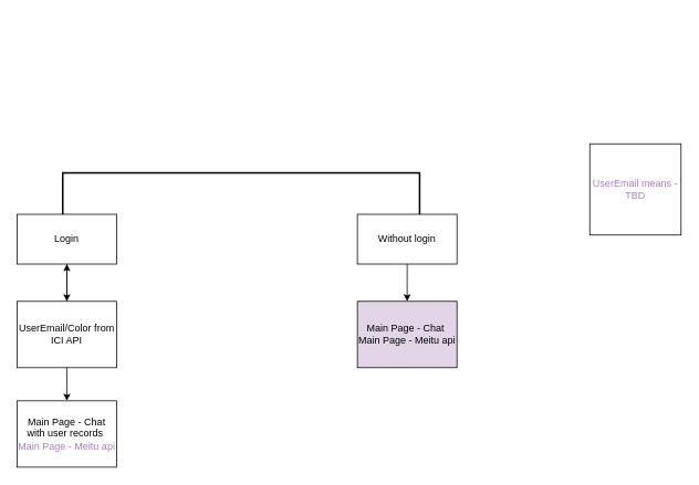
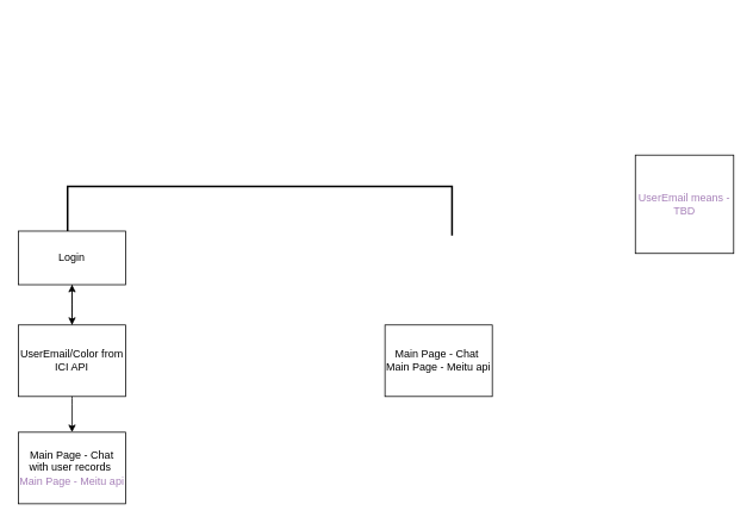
  <mxCell id="0" />
  <mxCell id="1" parent="0" />
  <mxCell id="2" value="" style="strokeWidth=2;html=1;shape=mxgraph.flowchart.annotation_1;align=left;pointerEvents=1;rotation=90;" vertex="1" parent="1"><mxGeometry x="262.5" y="20.5" width="55" height="430" as="geometry" /></mxCell>
  <mxCell id="3" value="Login" style="rounded=0;whiteSpace=wrap;html=1;" vertex="1" parent="1"><mxGeometry x="20" y="258" width="120" height="60" as="geometry" /></mxCell>
- <mxCell id="4" value="Without login" style="rounded=0;whiteSpace=wrap;html=1;" vertex="1" parent="1"><mxGeometry x="430" y="258" width="120" height="60" as="geometry" /></mxCell>
- <mxCell id="5" value="Main Page - Chat&amp;nbsp;&lt;br&gt;Main Page - Meitu api" style="rounded=0;whiteSpace=wrap;html=1;fillColor=#e1d5e7;" vertex="1" parent="1"><mxGeometry x="430" y="363" width="120" height="80" as="geometry" /></mxCell>
- <mxCell id="6" value="" style="curved=1;endArrow=classic;html=1;rounded=0;exitX=0.5;exitY=1;exitDx=0;exitDy=0;entryX=0.5;entryY=0;entryDx=0;entryDy=0;" edge="1" parent="1" source="4" target="5"><mxGeometry width="50" height="50" relative="1" as="geometry"><mxPoint x="360" y="508" as="sourcePoint" /><mxPoint x="300" y="368" as="targetPoint" /><Array as="points" /></mxGeometry></mxCell>
+ <mxCell id="5" value="Main Page - Chat&amp;nbsp;&lt;br&gt;Main Page - Meitu api" style="rounded=0;whiteSpace=wrap;html=1;" vertex="1" parent="1"><mxGeometry x="430" y="363" width="120" height="80" as="geometry" /></mxCell>
  <mxCell id="7" value="" style="edgeStyle=orthogonalEdgeStyle;rounded=0;orthogonalLoop=1;jettySize=auto;html=1;" edge="1" parent="1" source="8" target="3"><mxGeometry relative="1" as="geometry" /></mxCell>
  <mxCell id="8" value="UserEmail/Color from ICI API" style="rounded=0;whiteSpace=wrap;html=1;" vertex="1" parent="1"><mxGeometry x="20" y="363" width="120" height="80" as="geometry" /></mxCell>
  <mxCell id="9" value="" style="curved=1;endArrow=classic;html=1;rounded=0;exitX=0.5;exitY=1;exitDx=0;exitDy=0;entryX=0.5;entryY=0;entryDx=0;entryDy=0;" edge="1" parent="1" source="3" target="8"><mxGeometry width="50" height="50" relative="1" as="geometry"><mxPoint x="500" y="328" as="sourcePoint" /><mxPoint x="500" y="373" as="targetPoint" /><Array as="points"><mxPoint x="80" y="343" /></Array></mxGeometry></mxCell>
  <mxCell id="10" value="Main Page - Chat with user records&amp;nbsp;&lt;br&gt;&lt;font color=&quot;#a680b8&quot;&gt;Main Page - Meitu api&lt;/font&gt;" style="rounded=0;whiteSpace=wrap;html=1;" vertex="1" parent="1"><mxGeometry x="20" y="483" width="120" height="80" as="geometry" /></mxCell>
  <mxCell id="11" value="" style="curved=1;endArrow=classic;html=1;rounded=0;entryX=0.5;entryY=0;entryDx=0;entryDy=0;exitX=0.5;exitY=1;exitDx=0;exitDy=0;" edge="1" parent="1" source="8" target="10"><mxGeometry width="50" height="50" relative="1" as="geometry"><mxPoint x="170" y="413" as="sourcePoint" /><mxPoint x="90" y="373" as="targetPoint" /><Array as="points" /></mxGeometry></mxCell>
  <mxCell id="12" value="&lt;font color=&quot;#a680b8&quot;&gt;UserEmail means - TBD&lt;/font&gt;" style="whiteSpace=wrap;html=1;aspect=fixed;" vertex="1" parent="1"><mxGeometry x="710" y="173" width="110" height="110" as="geometry" /></mxCell>
